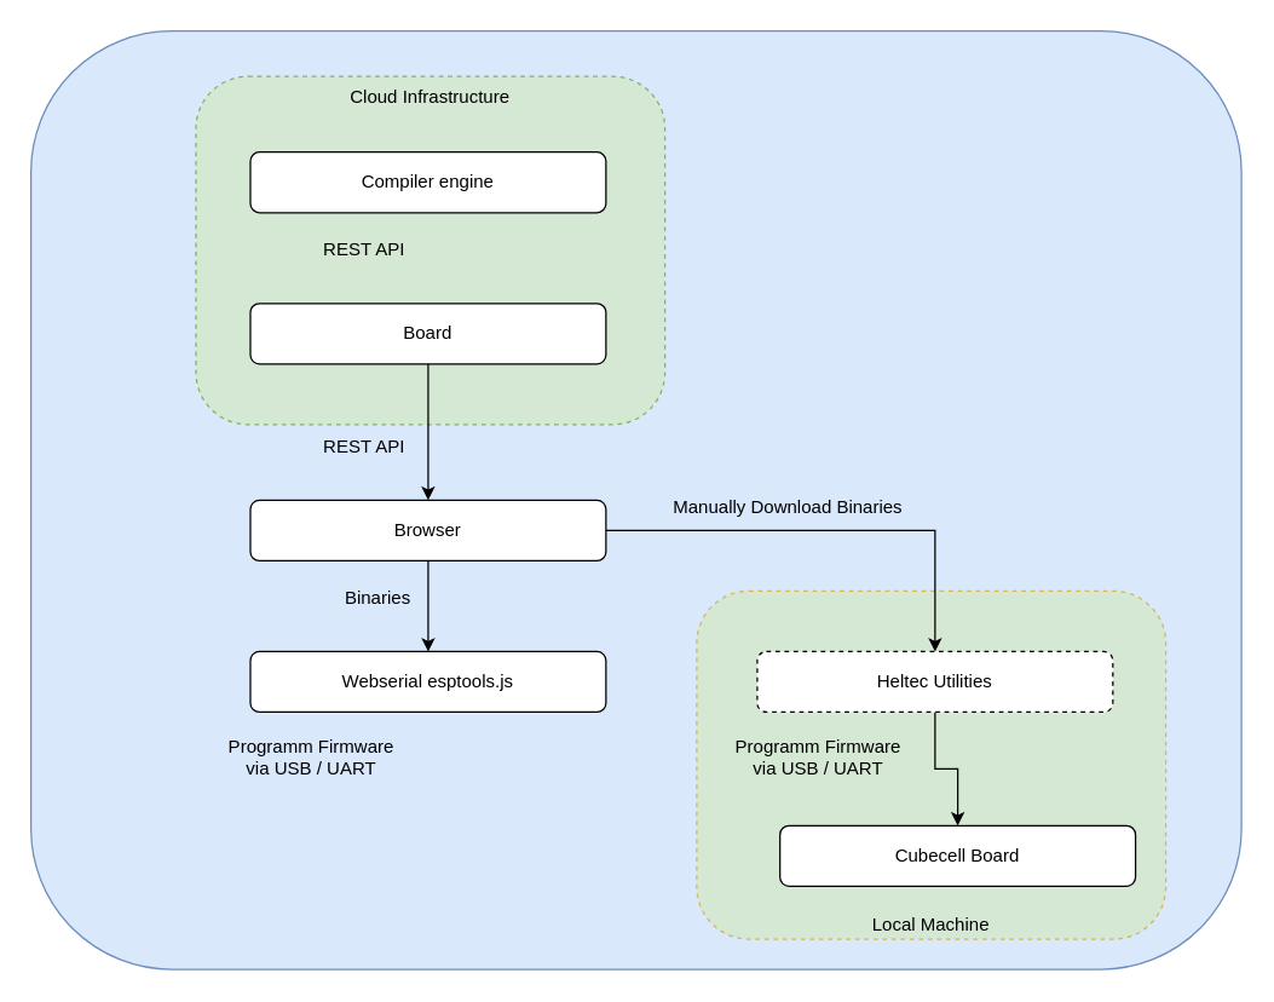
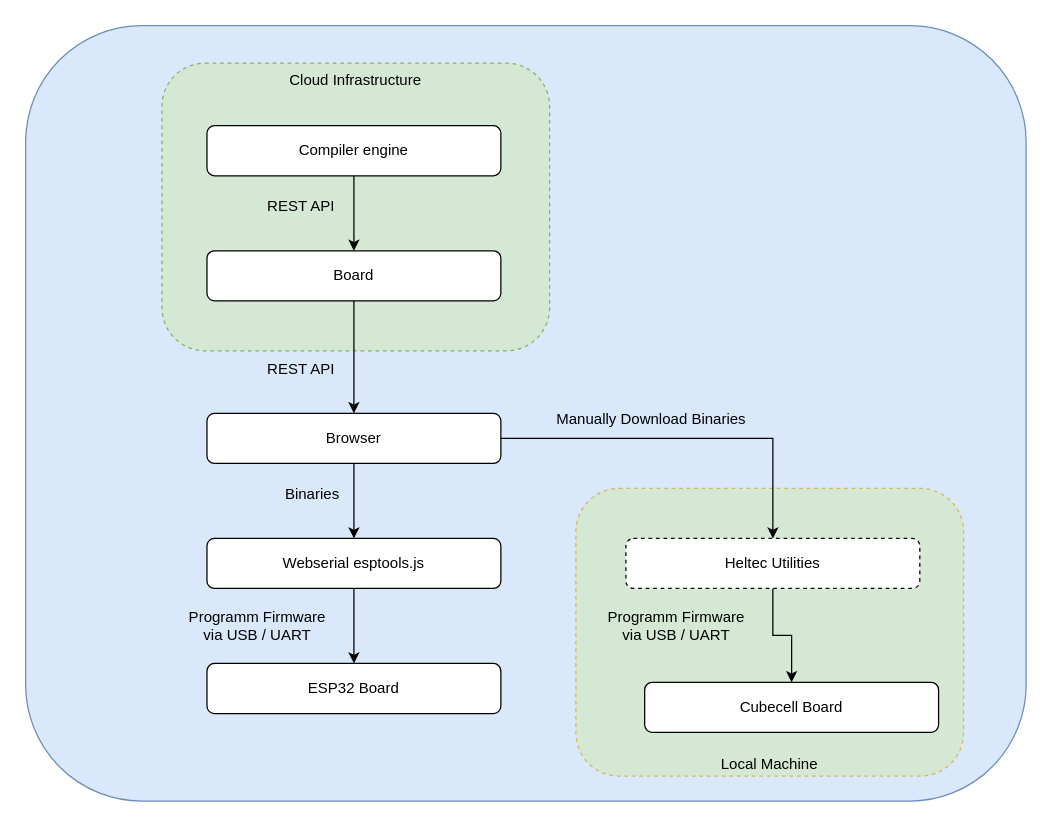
  <mxCell id="0" />
  <mxCell id="1" parent="0" />
  <mxCell id="2" value="" style="rounded=1;whiteSpace=wrap;html=1;fillColor=#dae8fc;strokeColor=#6c8ebf;" vertex="1" parent="1"><mxGeometry x="20" y="20" width="800" height="620" as="geometry" /></mxCell>
  <mxCell id="3" value="Local Machine" style="rounded=1;whiteSpace=wrap;html=1;fillColor=#d5e8d4;dashed=1;verticalAlign=bottom;strokeColor=#d6b656;" vertex="1" parent="1"><mxGeometry x="460" y="390" width="310" height="230" as="geometry" /></mxCell>
  <mxCell id="4" value="Cloud Infrastructure" style="rounded=1;whiteSpace=wrap;html=1;fillColor=#d5e8d4;dashed=1;verticalAlign=top;strokeColor=#82b366;" vertex="1" parent="1"><mxGeometry x="129" y="50" width="310" height="230" as="geometry" /></mxCell>
+ <mxCell id="5" value="" style="edgeStyle=orthogonalEdgeStyle;rounded=0;orthogonalLoop=1;jettySize=auto;html=1;" edge="1" parent="1" source="6" target="8"><mxGeometry relative="1" as="geometry" /></mxCell>
  <mxCell id="6" value="Compiler engine" style="rounded=1;whiteSpace=wrap;html=1;" vertex="1" parent="1"><mxGeometry x="165" y="100" width="235" height="40" as="geometry" /></mxCell>
  <mxCell id="7" value="" style="edgeStyle=orthogonalEdgeStyle;rounded=0;orthogonalLoop=1;jettySize=auto;html=1;" edge="1" parent="1" source="8" target="11"><mxGeometry relative="1" as="geometry" /></mxCell>
  <mxCell id="8" value="Board" style="rounded=1;whiteSpace=wrap;html=1;" vertex="1" parent="1"><mxGeometry x="165" y="200" width="235" height="40" as="geometry" /></mxCell>
  <mxCell id="9" value="" style="edgeStyle=orthogonalEdgeStyle;rounded=0;orthogonalLoop=1;jettySize=auto;html=1;" edge="1" parent="1" source="11" target="13"><mxGeometry relative="1" as="geometry" /></mxCell>
  <mxCell id="10" value="" style="edgeStyle=orthogonalEdgeStyle;rounded=0;orthogonalLoop=1;jettySize=auto;html=1;" edge="1" parent="1" source="11" target="16"><mxGeometry relative="1" as="geometry" /></mxCell>
  <mxCell id="11" value="Browser" style="rounded=1;whiteSpace=wrap;html=1;" vertex="1" parent="1"><mxGeometry x="165" y="330" width="235" height="40" as="geometry" /></mxCell>
  <mxCell id="12" value="" style="edgeStyle=orthogonalEdgeStyle;rounded=0;orthogonalLoop=1;jettySize=auto;html=1;" edge="1" parent="1" source="13" target="14"><mxGeometry relative="1" as="geometry" /></mxCell>
  <mxCell id="13" value="Heltec Utilities" style="rounded=1;whiteSpace=wrap;html=1;dashed=1;" vertex="1" parent="1"><mxGeometry x="500" y="430" width="235" height="40" as="geometry" /></mxCell>
  <mxCell id="14" value="Cubecell Board" style="rounded=1;whiteSpace=wrap;html=1;" vertex="1" parent="1"><mxGeometry x="515" y="545" width="235" height="40" as="geometry" /></mxCell>
+ <mxCell id="15" value="" style="edgeStyle=orthogonalEdgeStyle;rounded=0;orthogonalLoop=1;jettySize=auto;html=1;" edge="1" parent="1" source="16" target="17"><mxGeometry relative="1" as="geometry" /></mxCell>
  <mxCell id="16" value="Webserial esptools.js" style="rounded=1;whiteSpace=wrap;html=1;" vertex="1" parent="1"><mxGeometry x="165" y="430" width="235" height="40" as="geometry" /></mxCell>
+ <mxCell id="17" value="ESP32 Board" style="rounded=1;whiteSpace=wrap;html=1;" vertex="1" parent="1"><mxGeometry x="165" y="530" width="235" height="40" as="geometry" /></mxCell>
  <mxCell id="18" value="REST API" style="text;html=1;align=center;verticalAlign=middle;resizable=0;points=[];autosize=1;strokeColor=none;fillColor=none;" vertex="1" parent="1"><mxGeometry x="200" y="150" width="80" height="30" as="geometry" /></mxCell>
  <mxCell id="19" value="REST API" style="text;html=1;align=center;verticalAlign=middle;resizable=0;points=[];autosize=1;strokeColor=none;fillColor=none;" vertex="1" parent="1"><mxGeometry x="200" y="280" width="80" height="30" as="geometry" /></mxCell>
  <mxCell id="20" value="Binaries" style="text;html=1;align=center;verticalAlign=middle;resizable=0;points=[];autosize=1;strokeColor=none;fillColor=none;" vertex="1" parent="1"><mxGeometry x="214" y="380" width="70" height="30" as="geometry" /></mxCell>
  <mxCell id="21" value="Manually Download Binaries" style="text;html=1;align=center;verticalAlign=middle;resizable=0;points=[];autosize=1;strokeColor=none;fillColor=none;" vertex="1" parent="1"><mxGeometry x="435" y="320" width="170" height="30" as="geometry" /></mxCell>
  <mxCell id="22" value="Programm Firmware&lt;br&gt;via USB / UART" style="text;html=1;align=center;verticalAlign=middle;resizable=0;points=[];autosize=1;strokeColor=none;fillColor=none;" vertex="1" parent="1"><mxGeometry x="140" y="480" width="130" height="40" as="geometry" /></mxCell>
  <mxCell id="23" value="Programm Firmware&lt;br&gt;via USB / UART" style="text;html=1;align=center;verticalAlign=middle;resizable=0;points=[];autosize=1;strokeColor=none;fillColor=none;" vertex="1" parent="1"><mxGeometry x="475" y="480" width="130" height="40" as="geometry" /></mxCell>
